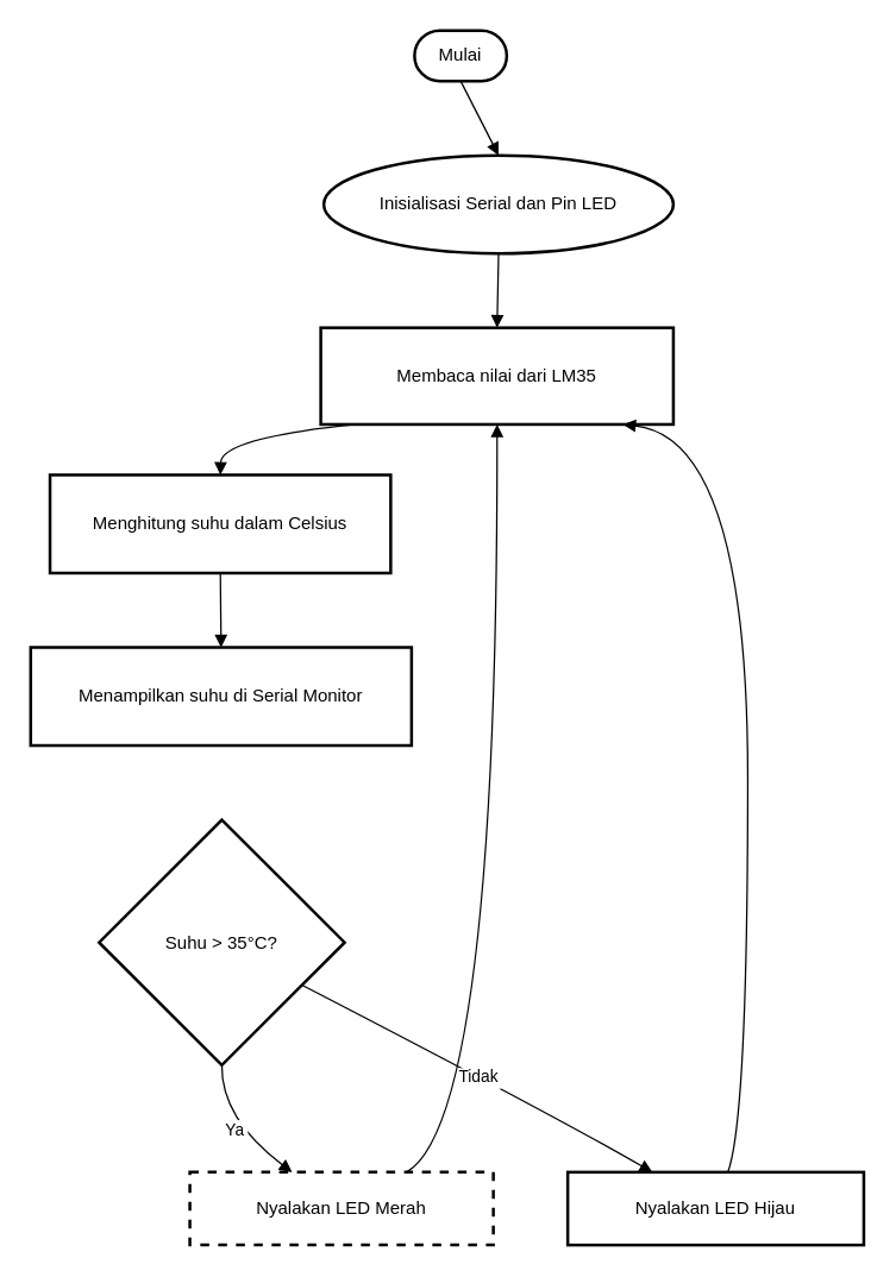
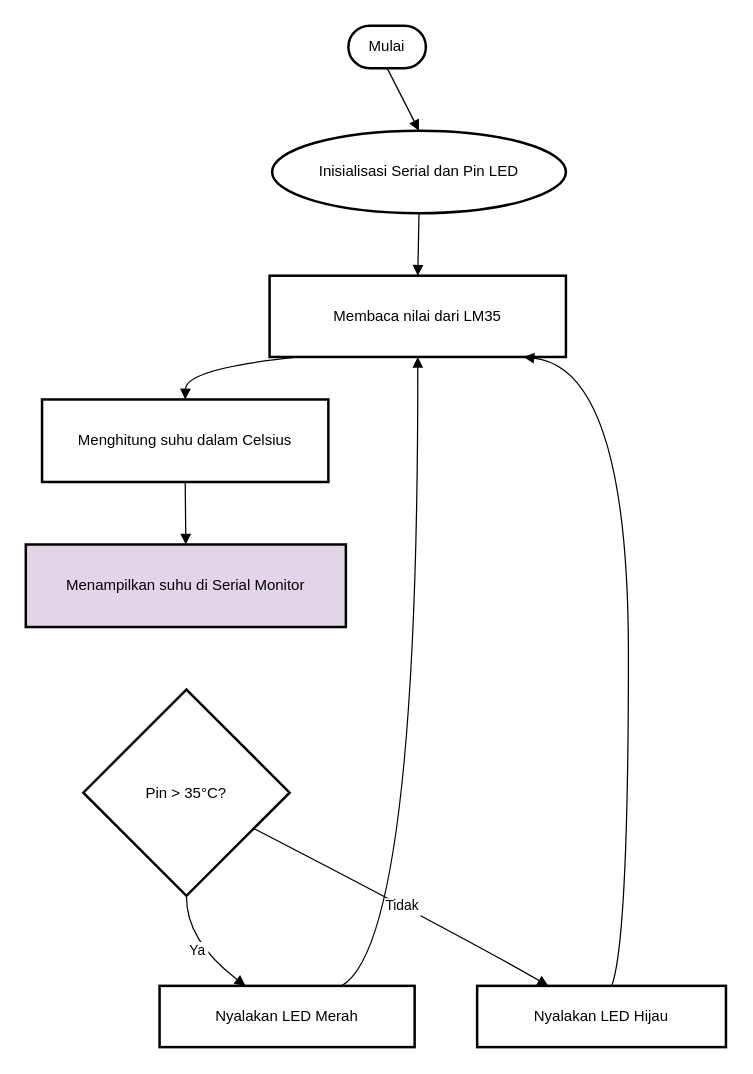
  <mxCell id="0" />
  <mxCell id="1" parent="0" />
  <mxCell id="2" value="Mulai" style="rounded=1;whiteSpace=wrap;arcSize=50;strokeWidth=2;" vertex="1" parent="1"><mxGeometry x="278" y="20" width="62" height="34" as="geometry" /></mxCell>
  <mxCell id="3" value="Inisialisasi Serial dan Pin LED" style="ellipse;whiteSpace=wrap;strokeWidth=2;" vertex="1" parent="1"><mxGeometry x="217" y="104" width="235" height="66" as="geometry" /></mxCell>
  <mxCell id="4" value="Membaca nilai dari LM35" style="whiteSpace=wrap;strokeWidth=2;" vertex="1" parent="1"><mxGeometry x="215" y="220" width="237" height="65" as="geometry" /></mxCell>
  <mxCell id="5" value="Menghitung suhu dalam Celsius" style="whiteSpace=wrap;strokeWidth=2;" vertex="1" parent="1"><mxGeometry x="33" y="319" width="229" height="66" as="geometry" /></mxCell>
- <mxCell id="6" value="Menampilkan suhu di Serial Monitor" style="whiteSpace=wrap;strokeWidth=2;" vertex="1" parent="1"><mxGeometry x="20" y="435" width="256" height="66" as="geometry" /></mxCell>
- <mxCell id="7" value="Suhu &gt; 35°C?" style="rhombus;strokeWidth=2;whiteSpace=wrap;" vertex="1" parent="1"><mxGeometry x="66" y="551" width="165" height="165" as="geometry" /></mxCell>
- <mxCell id="8" value="Nyalakan LED Merah" style="whiteSpace=wrap;strokeWidth=2;dashed=1;" vertex="1" parent="1"><mxGeometry x="127" y="788" width="204" height="49" as="geometry" /></mxCell>
+ <mxCell id="6" value="Menampilkan suhu di Serial Monitor" style="whiteSpace=wrap;strokeWidth=2;fillColor=#e1d5e7;" vertex="1" parent="1"><mxGeometry x="20" y="435" width="256" height="66" as="geometry" /></mxCell>
+ <mxCell id="7" value="Pin &gt; 35°C?" style="rhombus;strokeWidth=2;whiteSpace=wrap;" vertex="1" parent="1"><mxGeometry x="66" y="551" width="165" height="165" as="geometry" /></mxCell>
+ <mxCell id="8" value="Nyalakan LED Merah" style="whiteSpace=wrap;strokeWidth=2;" vertex="1" parent="1"><mxGeometry x="127" y="788" width="204" height="49" as="geometry" /></mxCell>
  <mxCell id="9" value="Nyalakan LED Hijau" style="whiteSpace=wrap;strokeWidth=2;" vertex="1" parent="1"><mxGeometry x="381" y="788" width="199" height="49" as="geometry" /></mxCell>
  <mxCell id="10" value="" style="curved=1;startArrow=none;endArrow=block;exitX=0.5;exitY=0.99;entryX=0.5;entryY=-0.01;rounded=0;" edge="1" parent="1" source="2" target="3"><mxGeometry relative="1" as="geometry"><Array as="points" /></mxGeometry></mxCell>
  <mxCell id="11" value="" style="curved=1;startArrow=none;endArrow=block;exitX=0.5;exitY=1;entryX=0.5;entryY=0;rounded=0;" edge="1" parent="1" source="3" target="4"><mxGeometry relative="1" as="geometry"><Array as="points" /></mxGeometry></mxCell>
  <mxCell id="12" value="" style="curved=1;startArrow=none;endArrow=block;exitX=0.11;exitY=0.99;entryX=0.5;entryY=-0.01;rounded=0;" edge="1" parent="1" source="4" target="5"><mxGeometry relative="1" as="geometry"><Array as="points"><mxPoint x="148" y="294" /></Array></mxGeometry></mxCell>
  <mxCell id="13" value="" style="curved=1;startArrow=none;endArrow=block;exitX=0.5;exitY=1;entryX=0.5;entryY=0;rounded=0;" edge="1" parent="1" source="5" target="6"><mxGeometry relative="1" as="geometry"><Array as="points" /></mxGeometry></mxCell>
  <mxCell id="14" value="Ya" style="curved=1;startArrow=none;endArrow=block;exitX=0.5;exitY=1;entryX=0.34;entryY=0.01;rounded=0;" edge="1" parent="1" source="7" target="8"><mxGeometry relative="1" as="geometry"><Array as="points"><mxPoint x="148" y="752" /></Array></mxGeometry></mxCell>
  <mxCell id="15" value="Tidak" style="curved=1;startArrow=none;endArrow=block;exitX=0.99;exitY=0.76;entryX=0.29;entryY=0.01;rounded=0;" edge="1" parent="1" source="7" target="9"><mxGeometry relative="1" as="geometry"><Array as="points"><mxPoint x="376" y="752" /></Array></mxGeometry></mxCell>
  <mxCell id="16" value="" style="curved=1;startArrow=none;endArrow=block;exitX=0.71;exitY=0.01;entryX=0.5;entryY=0.99;rounded=0;" edge="1" parent="1" source="8" target="4"><mxGeometry relative="1" as="geometry"><Array as="points"><mxPoint x="334" y="752" /></Array></mxGeometry></mxCell>
  <mxCell id="17" value="" style="curved=1;startArrow=none;endArrow=block;exitX=0.54;exitY=0.01;entryX=0.85;entryY=0.99;rounded=0;" edge="1" parent="1" source="9" target="4"><mxGeometry relative="1" as="geometry"><Array as="points"><mxPoint x="502" y="752" /><mxPoint x="502" y="294" /></Array></mxGeometry></mxCell>
